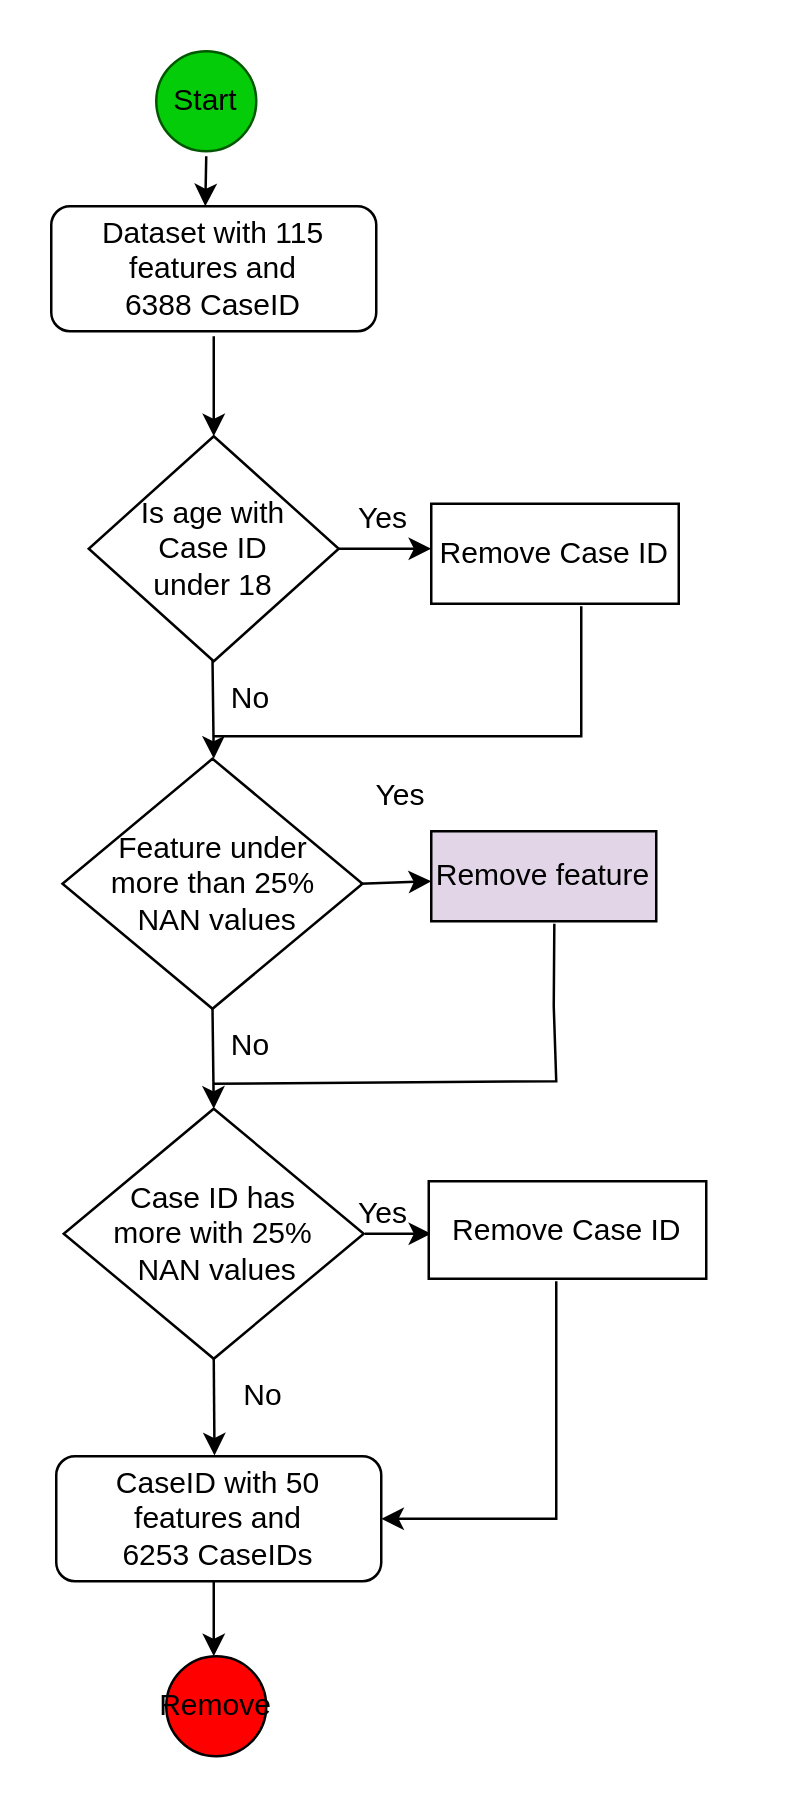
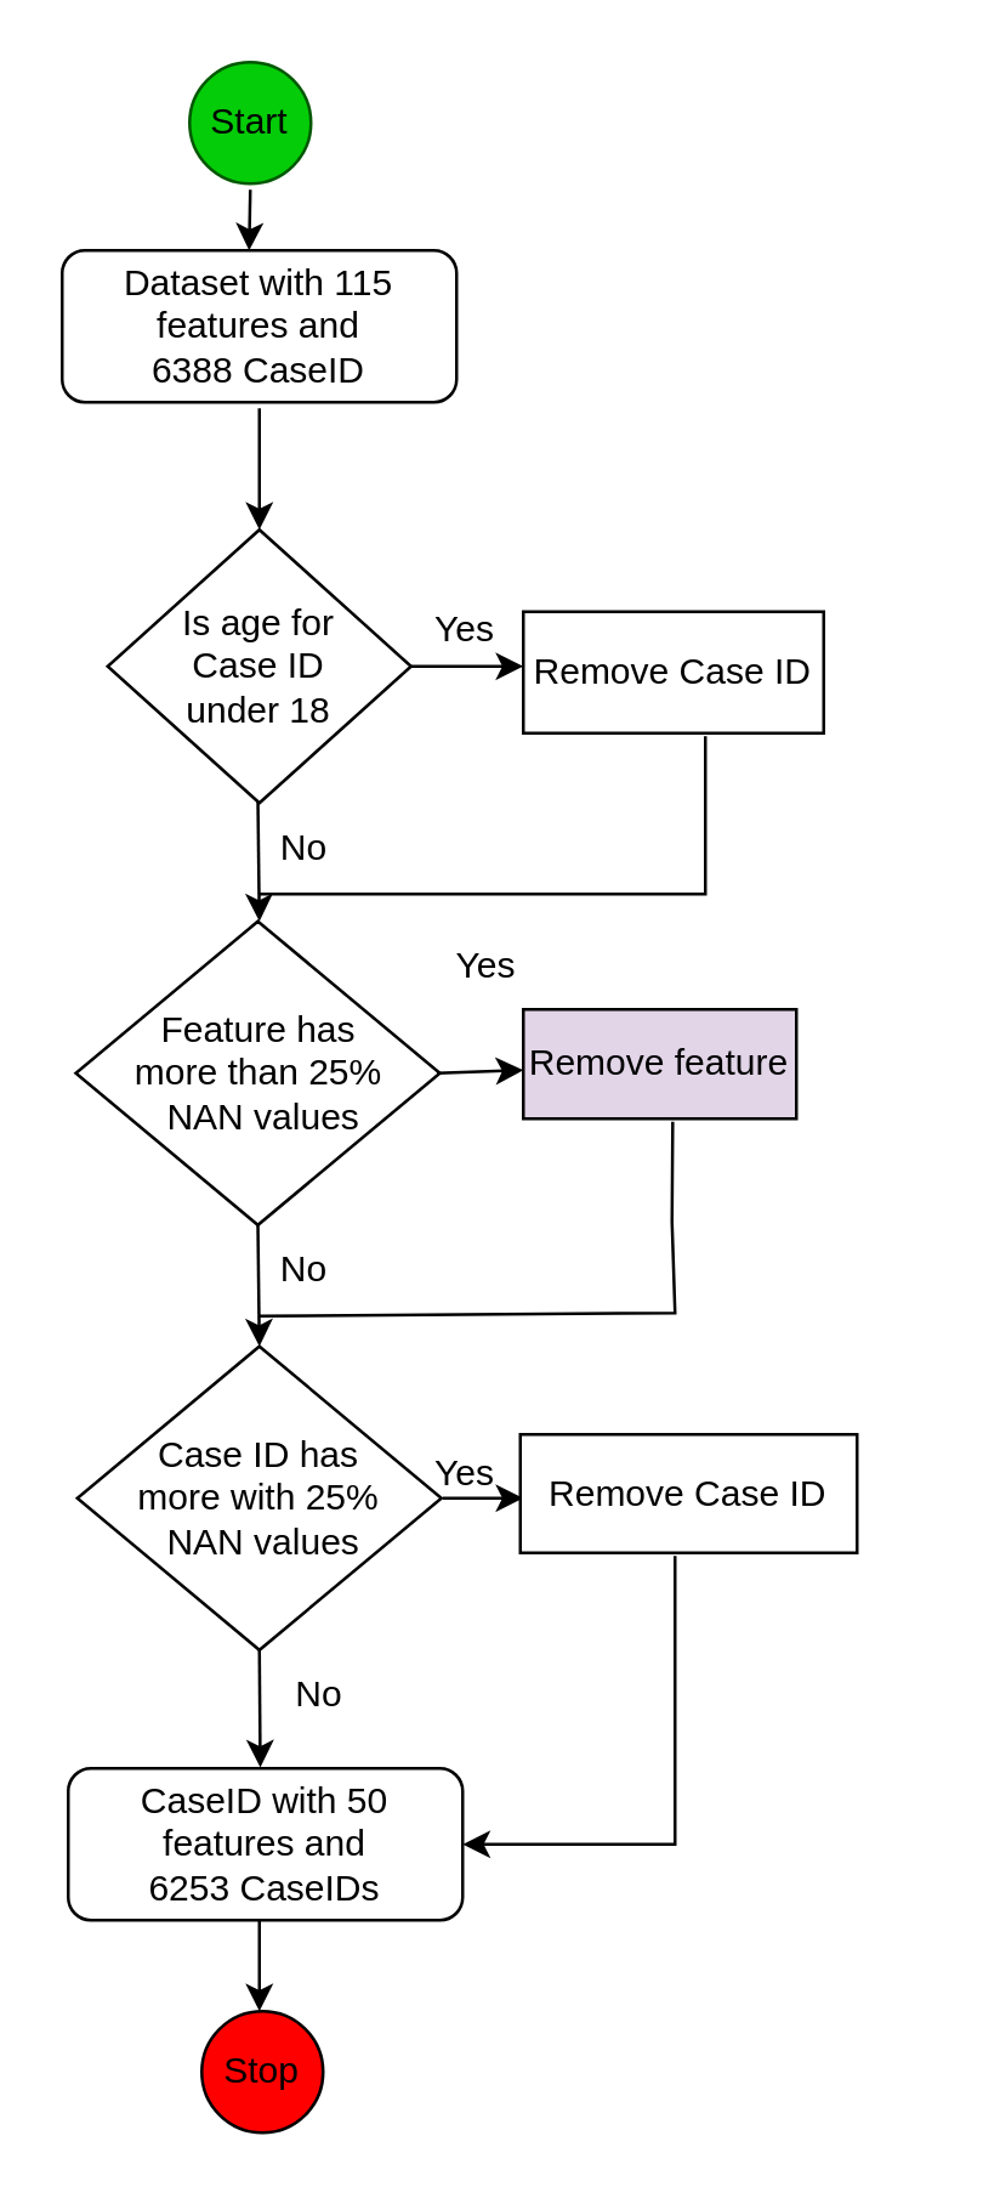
  <mxCell id="0" />
  <mxCell id="1" parent="0" />
  <mxCell id="2" value="&lt;font color=&quot;#000000&quot;&gt;Start&lt;/font&gt;" style="ellipse;whiteSpace=wrap;html=1;aspect=fixed;fillColor=#04cc08;fontColor=#ffffff;strokeColor=#005700;" vertex="1" parent="1"><mxGeometry x="62" y="20" width="40" height="40" as="geometry" /></mxCell>
  <mxCell id="3" value="" style="endArrow=classic;html=1;rounded=0;entryX=0.474;entryY=0;entryDx=0;entryDy=0;entryPerimeter=0;" edge="1" parent="1" target="4"><mxGeometry width="50" height="50" relative="1" as="geometry"><mxPoint x="82" y="62" as="sourcePoint" /><mxPoint x="82" y="72" as="targetPoint" /><Array as="points" /></mxGeometry></mxCell>
  <mxCell id="4" value="Dataset with 115 features and&lt;br&gt;6388 CaseID" style="rounded=1;whiteSpace=wrap;html=1;" vertex="1" parent="1"><mxGeometry x="20" y="82" width="130" height="50" as="geometry" /></mxCell>
- <mxCell id="5" value="Feature under &lt;br&gt;more than 25%&lt;br&gt;&amp;nbsp;NAN values" style="rhombus;whiteSpace=wrap;html=1;" vertex="1" parent="1"><mxGeometry x="24.5" y="303" width="120" height="100" as="geometry" /></mxCell>
+ <mxCell id="5" value="Feature has &lt;br&gt;more than 25%&lt;br&gt;&amp;nbsp;NAN values" style="rhombus;whiteSpace=wrap;html=1;" vertex="1" parent="1"><mxGeometry x="24.5" y="303" width="120" height="100" as="geometry" /></mxCell>
  <mxCell id="6" value="" style="endArrow=classic;html=1;rounded=0;entryX=0.474;entryY=0;entryDx=0;entryDy=0;entryPerimeter=0;" edge="1" parent="1"><mxGeometry width="50" height="50" relative="1" as="geometry"><mxPoint x="84.5" y="263" as="sourcePoint" /><mxPoint x="85" y="303" as="targetPoint" /><Array as="points" /></mxGeometry></mxCell>
  <mxCell id="7" value="" style="endArrow=classic;html=1;rounded=0;" edge="1" parent="1"><mxGeometry width="50" height="50" relative="1" as="geometry"><mxPoint x="143.5" y="353" as="sourcePoint" /><mxPoint x="172" y="352" as="targetPoint" /><Array as="points" /></mxGeometry></mxCell>
  <mxCell id="8" value="Remove feature" style="rounded=0;whiteSpace=wrap;html=1;fillColor=#e1d5e7;" vertex="1" parent="1"><mxGeometry x="172" y="332" width="90" height="36" as="geometry" /></mxCell>
  <mxCell id="9" value="" style="endArrow=classic;html=1;rounded=0;entryX=0.474;entryY=0;entryDx=0;entryDy=0;entryPerimeter=0;" edge="1" parent="1"><mxGeometry width="50" height="50" relative="1" as="geometry"><mxPoint x="85" y="134" as="sourcePoint" /><mxPoint x="85" y="174" as="targetPoint" /><Array as="points"><mxPoint x="85" y="154" /></Array></mxGeometry></mxCell>
- <mxCell id="10" value="Is age with &lt;br&gt;Case ID &lt;br&gt;under 18" style="rhombus;whiteSpace=wrap;html=1;" vertex="1" parent="1"><mxGeometry x="35" y="174" width="100" height="90" as="geometry" /></mxCell>
+ <mxCell id="10" value="Is age for &lt;br&gt;Case ID &lt;br&gt;under 18" style="rhombus;whiteSpace=wrap;html=1;" vertex="1" parent="1"><mxGeometry x="35" y="174" width="100" height="90" as="geometry" /></mxCell>
  <mxCell id="11" value="Remove Case ID" style="rounded=0;whiteSpace=wrap;html=1;" vertex="1" parent="1"><mxGeometry x="172" y="201" width="99" height="40" as="geometry" /></mxCell>
  <mxCell id="12" value="Case ID has &lt;br&gt;more with 25%&lt;br&gt;&amp;nbsp;NAN values" style="rhombus;whiteSpace=wrap;html=1;" vertex="1" parent="1"><mxGeometry x="25" y="443" width="120" height="100" as="geometry" /></mxCell>
  <mxCell id="13" value="" style="endArrow=classic;html=1;rounded=0;entryX=0.474;entryY=0;entryDx=0;entryDy=0;entryPerimeter=0;" edge="1" parent="1"><mxGeometry width="50" height="50" relative="1" as="geometry"><mxPoint x="84.5" y="403" as="sourcePoint" /><mxPoint x="85" y="443" as="targetPoint" /><Array as="points" /></mxGeometry></mxCell>
  <mxCell id="14" value="" style="endArrow=classic;html=1;rounded=0;" edge="1" parent="1"><mxGeometry width="50" height="50" relative="1" as="geometry"><mxPoint x="145.5" y="493" as="sourcePoint" /><mxPoint x="172" y="493" as="targetPoint" /><Array as="points" /></mxGeometry></mxCell>
  <mxCell id="15" value="Remove Case ID" style="rounded=0;whiteSpace=wrap;html=1;" vertex="1" parent="1"><mxGeometry x="171" y="472" width="111" height="39" as="geometry" /></mxCell>
  <mxCell id="16" value="Yes" style="text;html=1;strokeColor=none;fillColor=none;align=center;verticalAlign=middle;whiteSpace=wrap;rounded=0;" vertex="1" parent="1"><mxGeometry x="123" y="192" width="60" height="30" as="geometry" /></mxCell>
  <mxCell id="17" value="Yes" style="text;html=1;strokeColor=none;fillColor=none;align=center;verticalAlign=middle;whiteSpace=wrap;rounded=0;" vertex="1" parent="1"><mxGeometry x="130" y="303" width="60" height="30" as="geometry" /></mxCell>
  <mxCell id="18" value="Yes" style="text;html=1;strokeColor=none;fillColor=none;align=center;verticalAlign=middle;whiteSpace=wrap;rounded=0;" vertex="1" parent="1"><mxGeometry x="123" y="470" width="60" height="30" as="geometry" /></mxCell>
  <mxCell id="19" value="No" style="text;html=1;strokeColor=none;fillColor=none;align=center;verticalAlign=middle;whiteSpace=wrap;rounded=0;" vertex="1" parent="1"><mxGeometry x="70" y="264" width="60" height="30" as="geometry" /></mxCell>
  <mxCell id="20" value="No" style="text;html=1;strokeColor=none;fillColor=none;align=center;verticalAlign=middle;whiteSpace=wrap;rounded=0;" vertex="1" parent="1"><mxGeometry x="70" y="403" width="60" height="30" as="geometry" /></mxCell>
  <mxCell id="21" value="No" style="text;html=1;strokeColor=none;fillColor=none;align=center;verticalAlign=middle;whiteSpace=wrap;rounded=0;" vertex="1" parent="1"><mxGeometry x="75" y="543" width="60" height="30" as="geometry" /></mxCell>
  <mxCell id="22" value="" style="endArrow=classic;html=1;rounded=0;entryX=0.402;entryY=-0.008;entryDx=0;entryDy=0;entryPerimeter=0;" edge="1" parent="1"><mxGeometry width="50" height="50" relative="1" as="geometry"><mxPoint x="85" y="543" as="sourcePoint" /><mxPoint x="85.298" y="581.68" as="targetPoint" /></mxGeometry></mxCell>
  <mxCell id="23" value="CaseID with 50 features and&lt;br&gt;6253 CaseIDs" style="rounded=1;whiteSpace=wrap;html=1;" vertex="1" parent="1"><mxGeometry x="22" y="582" width="130" height="50" as="geometry" /></mxCell>
- <mxCell id="24" value="Remove" style="ellipse;whiteSpace=wrap;html=1;aspect=fixed;fillColor=#ff0000;" vertex="1" parent="1"><mxGeometry x="66" y="662" width="40" height="40" as="geometry" /></mxCell>
+ <mxCell id="24" value="Stop" style="ellipse;whiteSpace=wrap;html=1;aspect=fixed;fillColor=#ff0000;" vertex="1" parent="1"><mxGeometry x="66" y="662" width="40" height="40" as="geometry" /></mxCell>
  <mxCell id="25" value="" style="endArrow=classic;html=1;rounded=0;" edge="1" parent="1"><mxGeometry width="50" height="50" relative="1" as="geometry"><mxPoint x="85" y="632" as="sourcePoint" /><mxPoint x="85" y="662" as="targetPoint" /></mxGeometry></mxCell>
  <mxCell id="26" value="" style="endArrow=classic;html=1;rounded=0;" edge="1" parent="1"><mxGeometry width="50" height="50" relative="1" as="geometry"><mxPoint x="222" y="512" as="sourcePoint" /><mxPoint x="152" y="607" as="targetPoint" /><Array as="points"><mxPoint x="222" y="607" /><mxPoint x="152" y="607" /></Array></mxGeometry></mxCell>
  <mxCell id="27" value="" style="endArrow=none;html=1;rounded=0;exitX=0.25;exitY=1;exitDx=0;exitDy=0;entryX=0.547;entryY=1.028;entryDx=0;entryDy=0;entryPerimeter=0;" edge="1" parent="1" source="20" target="8"><mxGeometry width="50" height="50" relative="1" as="geometry"><mxPoint x="272" y="602" as="sourcePoint" /><mxPoint x="232" y="372" as="targetPoint" /><Array as="points"><mxPoint x="222" y="432" /><mxPoint x="221" y="402" /></Array></mxGeometry></mxCell>
  <mxCell id="28" value="" style="endArrow=none;html=1;rounded=0;" edge="1" parent="1"><mxGeometry width="50" height="50" relative="1" as="geometry"><mxPoint x="222" y="607" as="sourcePoint" /><mxPoint x="222" y="607" as="targetPoint" /></mxGeometry></mxCell>
  <mxCell id="29" value="" style="endArrow=none;html=1;rounded=0;" edge="1" parent="1"><mxGeometry width="50" height="50" relative="1" as="geometry"><mxPoint x="302" y="572" as="sourcePoint" /><mxPoint x="302" y="572" as="targetPoint" /></mxGeometry></mxCell>
  <mxCell id="30" value="" style="endArrow=classic;html=1;rounded=0;exitX=1;exitY=0.5;exitDx=0;exitDy=0;" edge="1" parent="1" source="10"><mxGeometry width="50" height="50" relative="1" as="geometry"><mxPoint x="135" y="224" as="sourcePoint" /><mxPoint x="172" y="219" as="targetPoint" /></mxGeometry></mxCell>
  <mxCell id="31" value="" style="endArrow=none;html=1;rounded=0;startSize=10;jumpSize=1;exitX=0.25;exitY=1;exitDx=0;exitDy=0;" edge="1" parent="1" source="19"><mxGeometry width="50" height="50" relative="1" as="geometry"><mxPoint x="302" y="612" as="sourcePoint" /><mxPoint x="232" y="242" as="targetPoint" /><Array as="points"><mxPoint x="232" y="294" /></Array></mxGeometry></mxCell>
